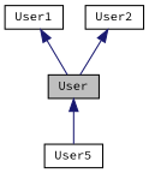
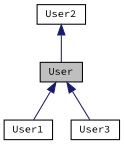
  digraph {
    fontname="Source Code Pro"
    node [color=black fillcolor=white fontname="Source Code Pro" fontsize=10 shape=record style=filled]
    edge [color=midnightblue dir=back fontname="Source Code Pro" fontsize=10 labelfontname=Helvetica labelfontsize=10 style=solid]
    n1 [fillcolor=grey75 fontcolor=black height=0.2 label=User width=0.4]
    n2 [height=0.2 label=User1 width=0.4]
-   n3 [height=0.2 label=User5 width=0.4]
+   n3 [height=0.2 label=User3 width=0.4]
    n4 [height=0.2 label=User2 width=0.4]
-   n2 -> n1
+   n1 -> n2
    n1 -> n3
    n4 -> n1
  }
